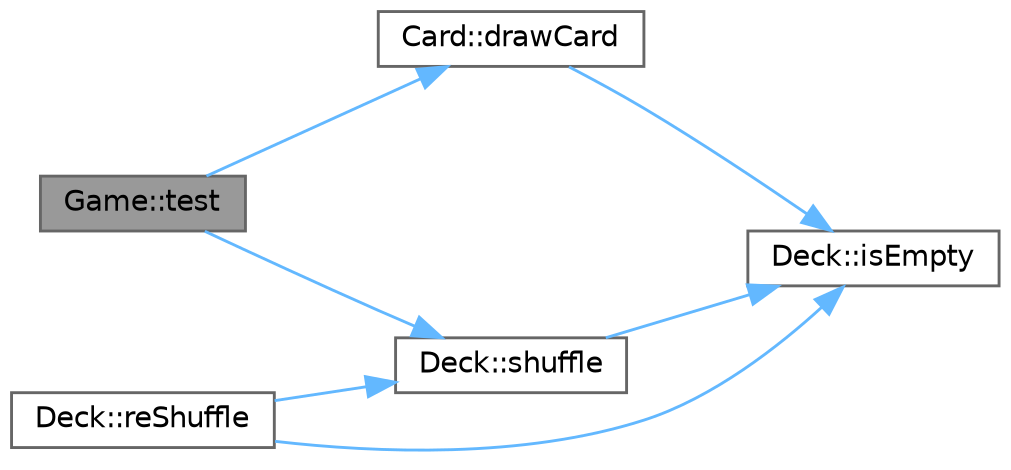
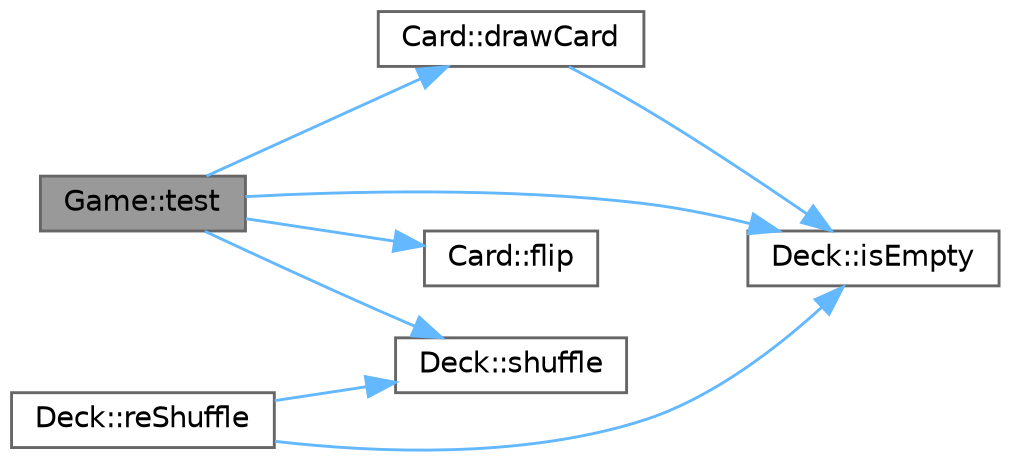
  digraph {
    rankdir=LR
    node [color=grey40 fillcolor=white fontname=Helvetica fontsize=10 shape=box style=filled]
    edge [color=steelblue1 fontname=Helvetica fontsize=10 labelfontname=Helvetica labelfontsize=10 style=solid]
    n1 [color=gray40 fillcolor=grey60 fontcolor=black height=0.2 label="Game::test" width=0.4]
    n2 [height=0.2 label="Card::drawCard" width=0.4]
    n3 [height=0.2 label="Deck::isEmpty" width=0.4]
+   n4 [height=0.2 label="Card::flip" width=0.4]
    n5 [height=0.2 label="Deck::shuffle" width=0.4]
    n6 [height=0.2 label="Deck::reShuffle" width=0.4]
    n1 -> n2
-   n5 -> n3
+   n1 -> n3
+   n1 -> n4
    n1 -> n5
    n2 -> n3
    n6 -> n3
    n6 -> n5
  }
